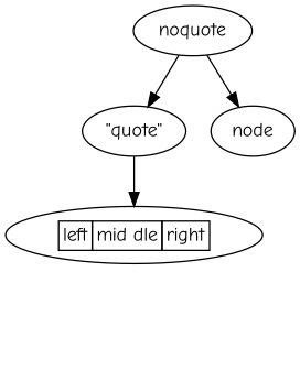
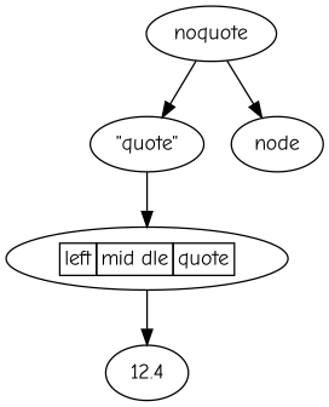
  digraph {
    fontname="Comic Neue"
    node [fontname="Comic Neue"]
    edge [fontname="Comic Neue"]
    n1 [label=noquote]
    n2 [label="\"quote\""]
    n3 [label="node"]
-   n4 [label=< 	  <TABLE BORDER="0" CELLBORDER="1" CELLSPACING="0"> 	  <TR><TD>left</TD><TD PORT="f1">mid dle</TD><TD PORT="f2">right</TD></TR>  	</TABLE>>]
+   n4 [label=< 	  <TABLE BORDER="0" CELLBORDER="1" CELLSPACING="0"> 	  <TR><TD>left</TD><TD PORT="f1">mid dle</TD><TD PORT="f2">quote</TD></TR>  	</TABLE>>]
+   n5 [label=12.4]
    n1 -> n2
    n1 -> n3
    n2 -> n4
+   n4 -> n5
  }
